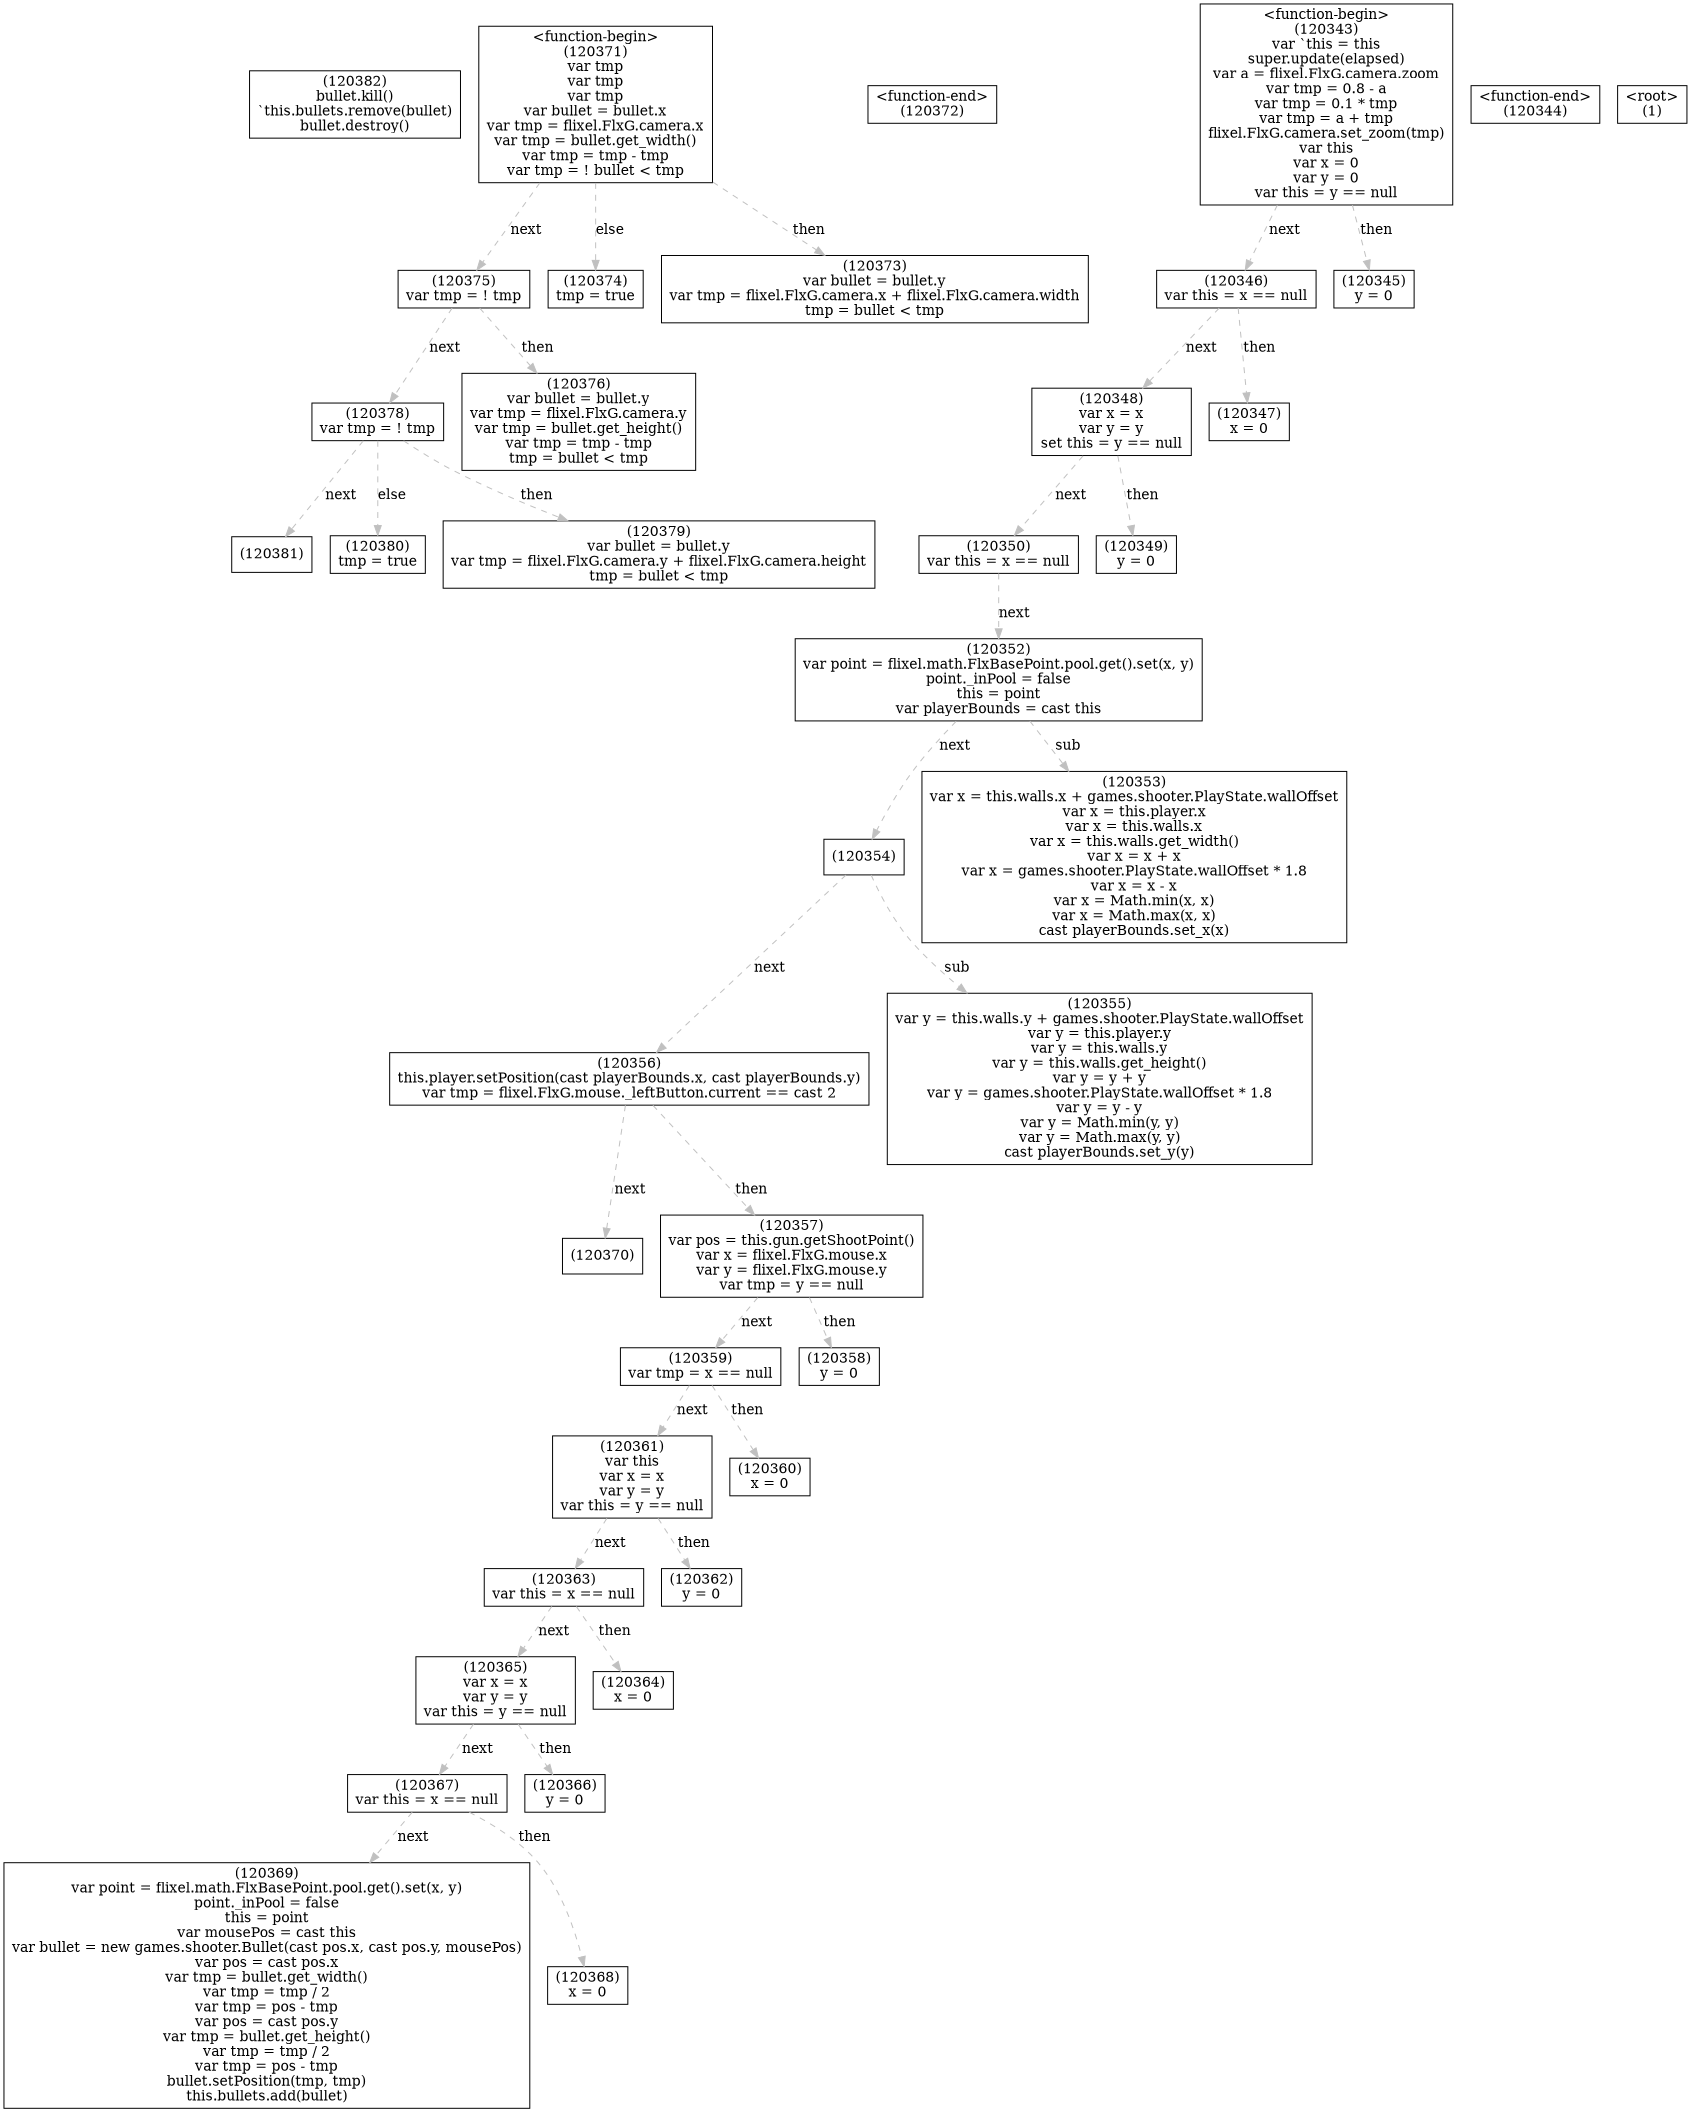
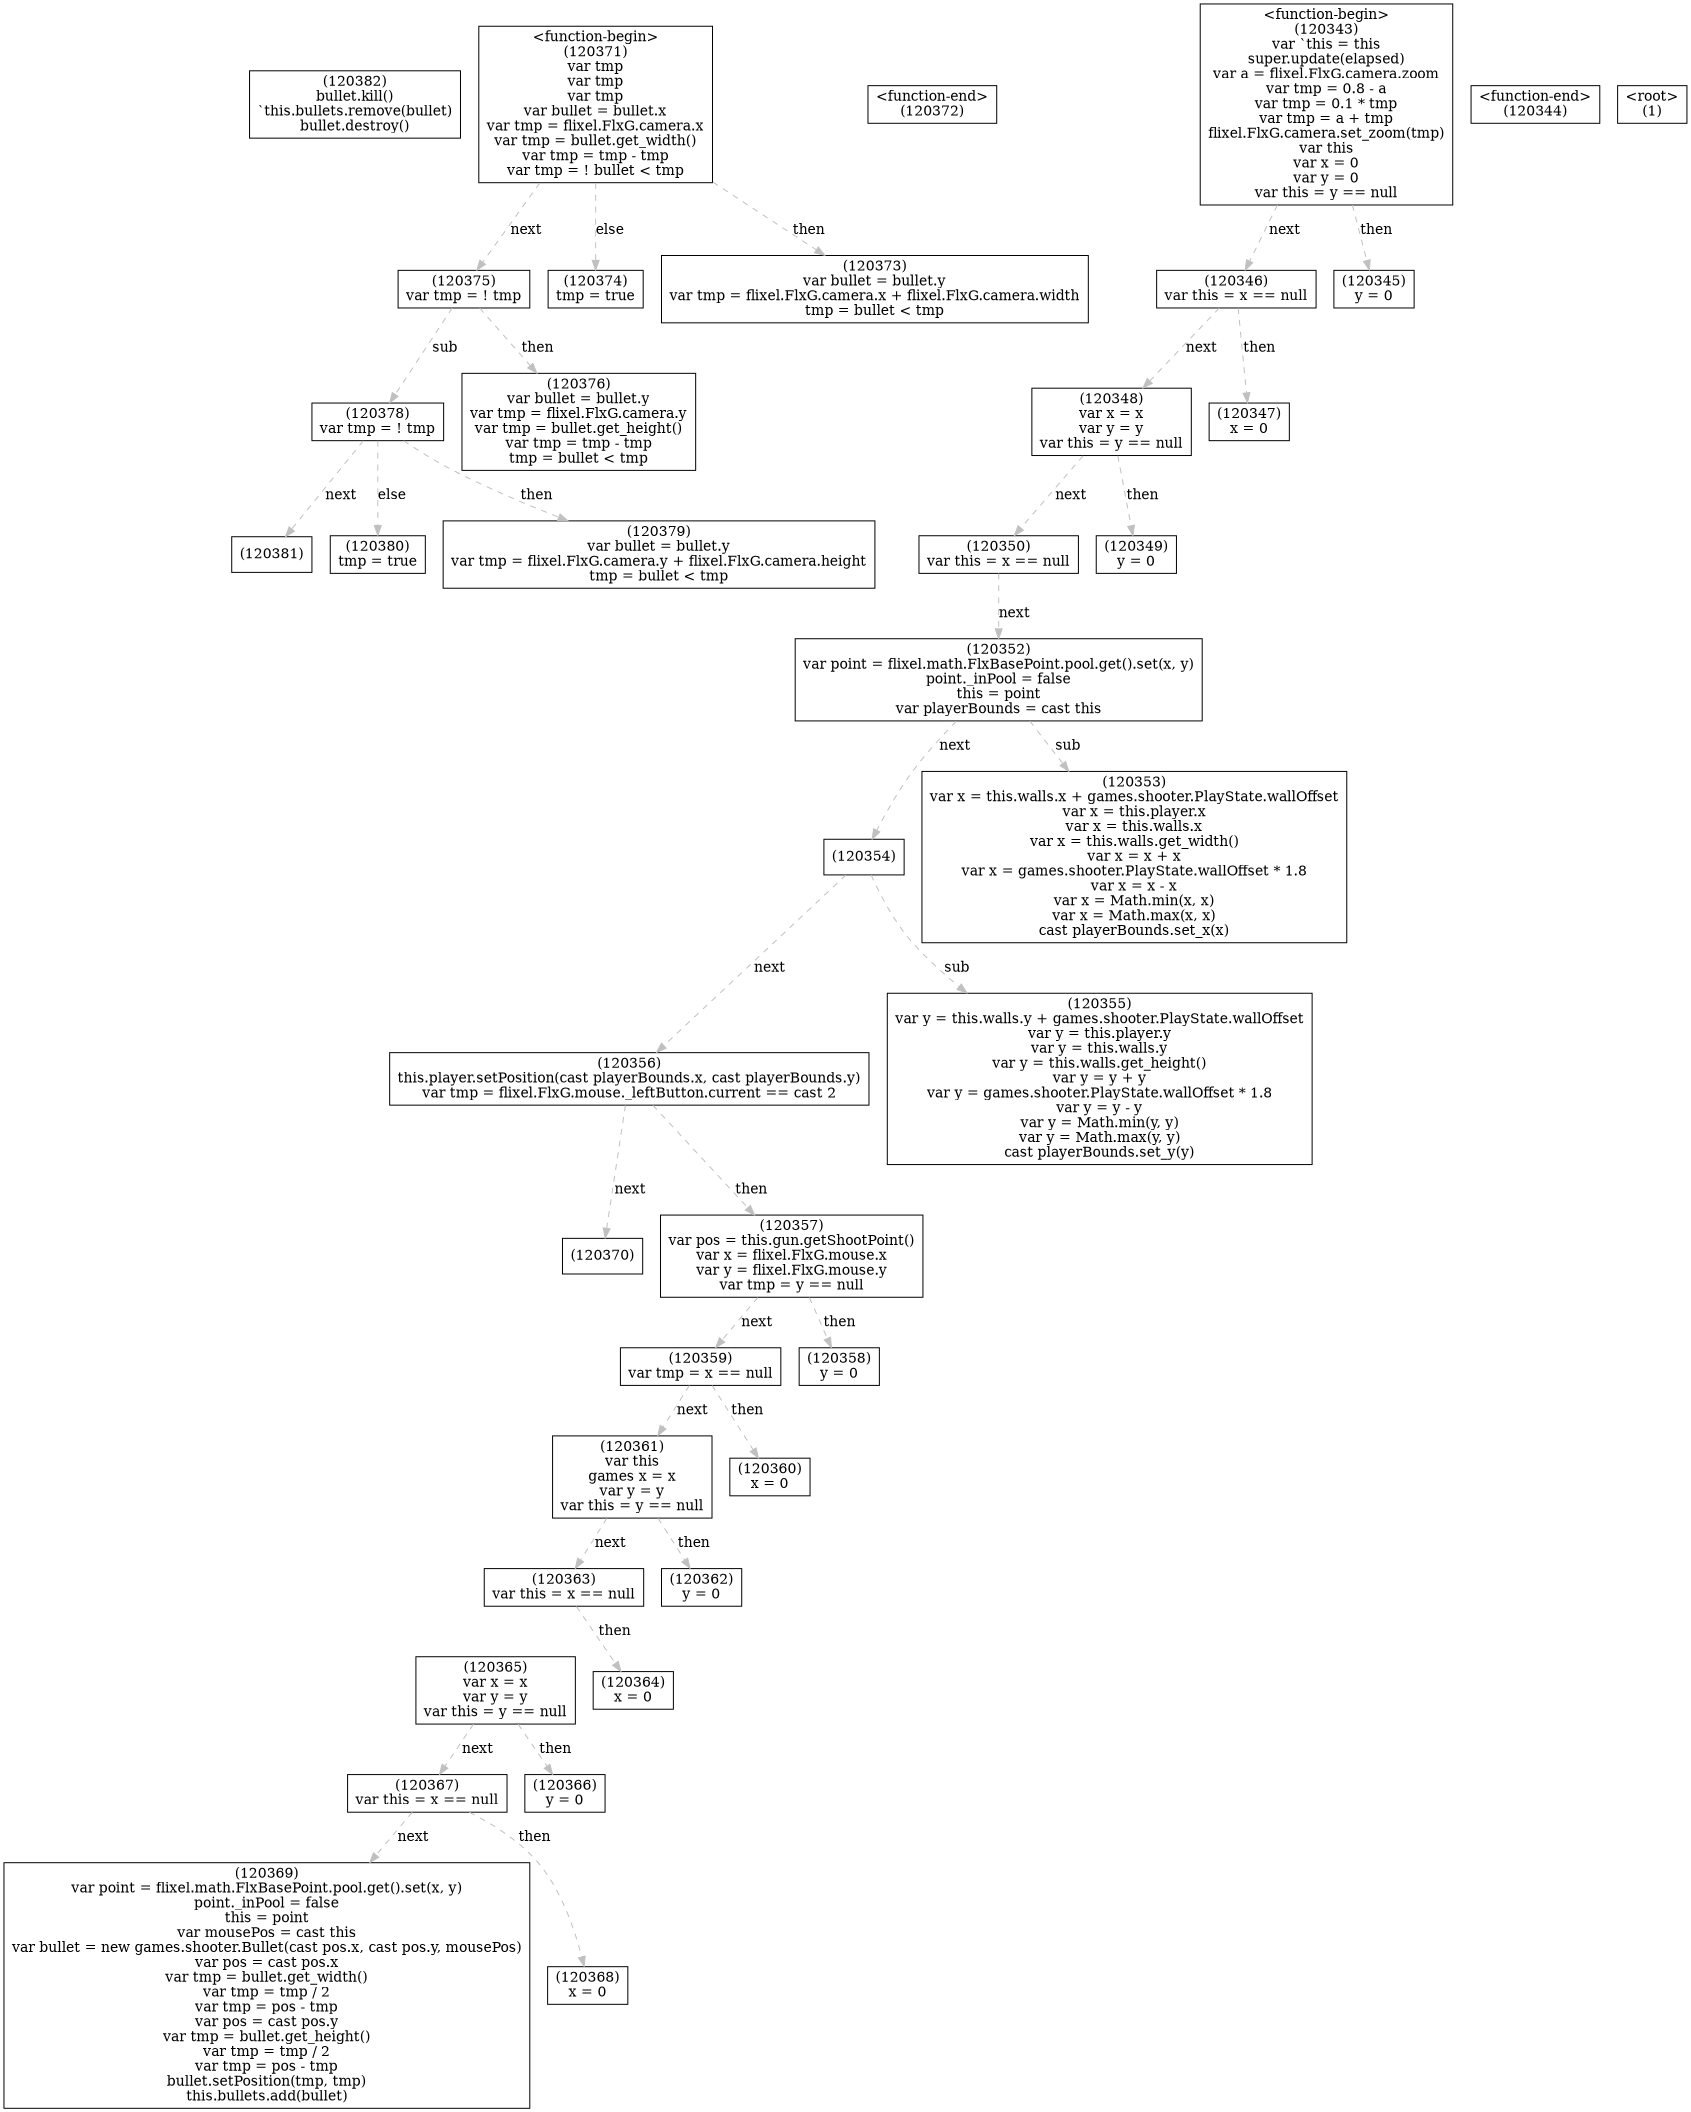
  digraph {
    node [shape=box]
    edge [color=gray style=dashed]
    n1 [label="(120382)\nbullet.kill()\n`this.bullets.remove(bullet)\nbullet.destroy()"]
    n2 [label="(120381)"]
    n3 [label="(120380)\ntmp = true"]
    n4 [label="(120379)\nvar bullet = bullet.y\nvar tmp = flixel.FlxG.camera.y + flixel.FlxG.camera.height\ntmp = bullet < tmp"]
    n5 [label="(120378)\nvar tmp = ! tmp"]
    n6 [label="(120376)\nvar bullet = bullet.y\nvar tmp = flixel.FlxG.camera.y\nvar tmp = bullet.get_height()\nvar tmp = tmp - tmp\ntmp = bullet < tmp"]
    n7 [label="(120375)\nvar tmp = ! tmp"]
    n8 [label="(120374)\ntmp = true"]
    n9 [label="(120373)\nvar bullet = bullet.y\nvar tmp = flixel.FlxG.camera.x + flixel.FlxG.camera.width\ntmp = bullet < tmp"]
    n10 [label="<function-end>\n(120372)"]
    n11 [label="<function-begin>\n(120371)\nvar tmp\nvar tmp\nvar tmp\nvar bullet = bullet.x\nvar tmp = flixel.FlxG.camera.x\nvar tmp = bullet.get_width()\nvar tmp = tmp - tmp\nvar tmp = ! bullet < tmp"]
    n12 [label="(120370)"]
    n13 [label="(120369)\nvar point = flixel.math.FlxBasePoint.pool.get().set(x, y)\npoint._inPool = false\nthis = point\nvar mousePos = cast this\nvar bullet = new games.shooter.Bullet(cast pos.x, cast pos.y, mousePos)\nvar pos = cast pos.x\nvar tmp = bullet.get_width()\nvar tmp = tmp / 2\nvar tmp = pos - tmp\nvar pos = cast pos.y\nvar tmp = bullet.get_height()\nvar tmp = tmp / 2\nvar tmp = pos - tmp\nbullet.setPosition(tmp, tmp)\nthis.bullets.add(bullet)"]
    n14 [label="(120368)\nx = 0"]
    n15 [label="(120367)\nvar this = x == null"]
    n16 [label="(120366)\ny = 0"]
    n17 [label="(120365)\nvar x = x\nvar y = y\nvar this = y == null"]
    n18 [label="(120364)\nx = 0"]
    n19 [label="(120363)\nvar this = x == null"]
    n20 [label="(120362)\ny = 0"]
-   n21 [label="(120361)\nvar this\nvar x = x\nvar y = y\nvar this = y == null"]
+   n21 [label="(120361)\nvar this\ngames x = x\nvar y = y\nvar this = y == null"]
    n22 [label="(120360)\nx = 0"]
    n23 [label="(120359)\nvar tmp = x == null"]
    n24 [label="(120358)\ny = 0"]
    n25 [label="(120357)\nvar pos = this.gun.getShootPoint()\nvar x = flixel.FlxG.mouse.x\nvar y = flixel.FlxG.mouse.y\nvar tmp = y == null"]
    n26 [label="(120356)\nthis.player.setPosition(cast playerBounds.x, cast playerBounds.y)\nvar tmp = flixel.FlxG.mouse._leftButton.current == cast 2"]
    n27 [label="(120355)\nvar y = this.walls.y + games.shooter.PlayState.wallOffset\nvar y = this.player.y\nvar y = this.walls.y\nvar y = this.walls.get_height()\nvar y = y + y\nvar y = games.shooter.PlayState.wallOffset * 1.8\nvar y = y - y\nvar y = Math.min(y, y)\nvar y = Math.max(y, y)\ncast playerBounds.set_y(y)"]
    n28 [label="(120354)"]
    n29 [label="(120353)\nvar x = this.walls.x + games.shooter.PlayState.wallOffset\nvar x = this.player.x\nvar x = this.walls.x\nvar x = this.walls.get_width()\nvar x = x + x\nvar x = games.shooter.PlayState.wallOffset * 1.8\nvar x = x - x\nvar x = Math.min(x, x)\nvar x = Math.max(x, x)\ncast playerBounds.set_x(x)"]
    n30 [label="(120352)\nvar point = flixel.math.FlxBasePoint.pool.get().set(x, y)\npoint._inPool = false\nthis = point\nvar playerBounds = cast this"]
    n31 [label="(120350)\nvar this = x == null"]
    n32 [label="(120349)\ny = 0"]
-   n33 [label="(120348)\nvar x = x\nvar y = y\nset this = y == null"]
+   n33 [label="(120348)\nvar x = x\nvar y = y\nvar this = y == null"]
    n34 [label="(120347)\nx = 0"]
    n35 [label="(120346)\nvar this = x == null"]
    n36 [label="(120345)\ny = 0"]
    n37 [label="<function-end>\n(120344)"]
    n38 [label="<function-begin>\n(120343)\nvar `this = this\nsuper.update(elapsed)\nvar a = flixel.FlxG.camera.zoom\nvar tmp = 0.8 - a\nvar tmp = 0.1 * tmp\nvar tmp = a + tmp\nflixel.FlxG.camera.set_zoom(tmp)\nvar this\nvar x = 0\nvar y = 0\nvar this = y == null"]
    n39 [label="<root>\n(1)"]
    n5 -> n2 [label=next]
    n5 -> n3 [label=else]
    n5 -> n4 [label=then]
-   n7 -> n5 [label=next]
+   n7 -> n5 [label=sub]
    n7 -> n6 [label=then]
    n11 -> n7 [label=next]
    n11 -> n8 [label=else]
    n11 -> n9 [label=then]
    n15 -> n13 [label=next]
    n15 -> n14 [label=then]
    n17 -> n15 [label=next]
    n17 -> n16 [label=then]
-   n19 -> n17 [label=next]
    n19 -> n18 [label=then]
    n21 -> n19 [label=next]
    n21 -> n20 [label=then]
    n23 -> n21 [label=next]
    n23 -> n22 [label=then]
    n25 -> n23 [label=next]
    n25 -> n24 [label=then]
    n26 -> n12 [label=next]
    n26 -> n25 [label=then]
    n28 -> n26 [label=next]
    n28 -> n27 [label=sub]
    n30 -> n28 [label=next]
    n30 -> n29 [label=sub]
    n31 -> n30 [label=next]
    n33 -> n31 [label=next]
    n33 -> n32 [label=then]
    n35 -> n33 [label=next]
    n35 -> n34 [label=then]
    n38 -> n35 [label=next]
    n38 -> n36 [label=then]
  }
